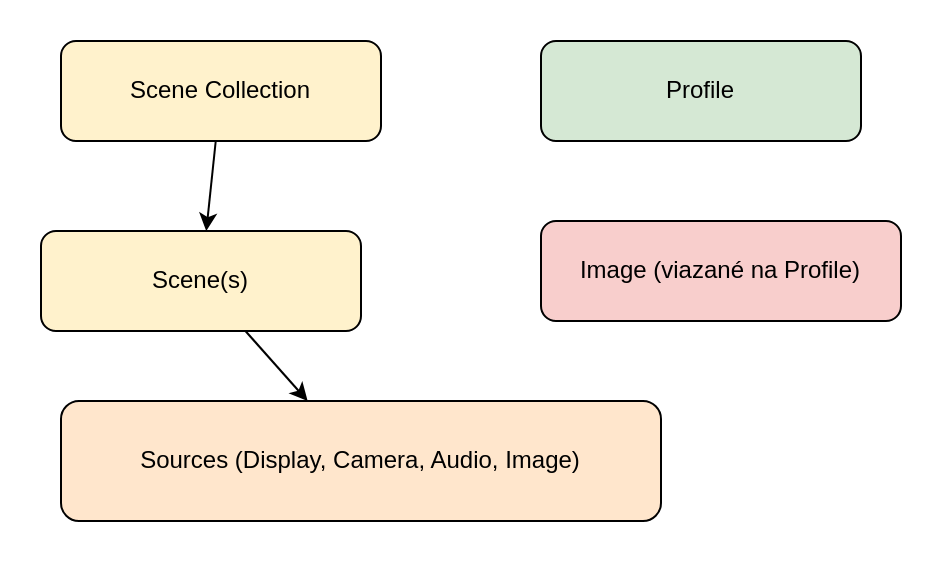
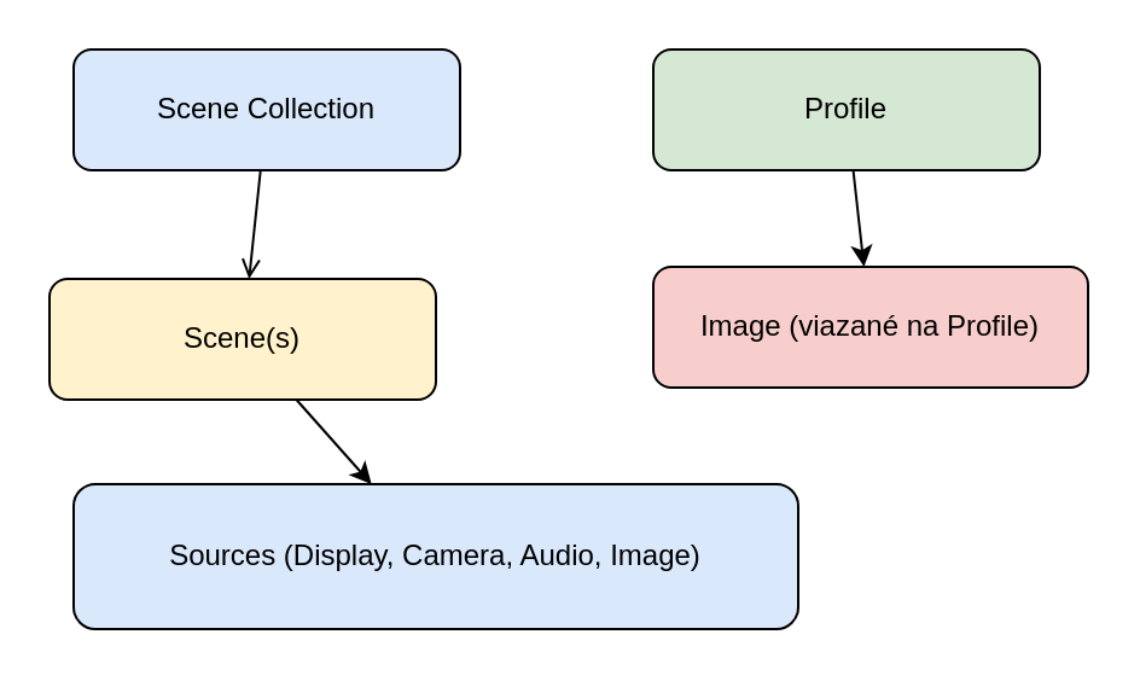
  <mxCell id="0" />
  <mxCell id="1" parent="0" />
- <mxCell id="2" value="Scene Collection" style="rounded=1;whiteSpace=wrap;html=1;fillColor=#fff2cc;" vertex="1" parent="1"><mxGeometry x="30" y="20" width="160" height="50" as="geometry" /></mxCell>
+ <mxCell id="2" value="Scene Collection" style="rounded=1;whiteSpace=wrap;html=1;fillColor=#dae8fc" vertex="1" parent="1"><mxGeometry x="30" y="20" width="160" height="50" as="geometry" /></mxCell>
  <mxCell id="3" value="Profile" style="rounded=1;whiteSpace=wrap;html=1;fillColor=#d5e8d4" vertex="1" parent="1"><mxGeometry x="270" y="20" width="160" height="50" as="geometry" /></mxCell>
  <mxCell id="4" value="Scene(s)" style="rounded=1;whiteSpace=wrap;html=1;fillColor=#fff2cc" vertex="1" parent="1"><mxGeometry x="20" y="115" width="160" height="50" as="geometry" /></mxCell>
- <mxCell id="5" value="Sources (Display, Camera, Audio, Image)" style="rounded=1;whiteSpace=wrap;html=1;fillColor=#ffe6cc" vertex="1" parent="1"><mxGeometry x="30" y="200" width="300" height="60" as="geometry" /></mxCell>
+ <mxCell id="5" value="Sources (Display, Camera, Audio, Image)" style="rounded=1;whiteSpace=wrap;html=1;fillColor=#dae8fc;" vertex="1" parent="1"><mxGeometry x="30" y="200" width="300" height="60" as="geometry" /></mxCell>
  <mxCell id="6" value="Image (viazané na Profile)" style="rounded=1;whiteSpace=wrap;html=1;fillColor=#f8cecc" vertex="1" parent="1"><mxGeometry x="270" y="110" width="180" height="50" as="geometry" /></mxCell>
- <mxCell id="7" edge="1" parent="1" source="2" target="4"><mxGeometry relative="1" as="geometry" /></mxCell>
+ <mxCell id="7" edge="1" parent="1" source="2" target="4" style="endArrow=open;"><mxGeometry relative="1" as="geometry" /></mxCell>
  <mxCell id="8" edge="1" parent="1" source="4" target="5"><mxGeometry relative="1" as="geometry" /></mxCell>
+ <mxCell id="9" edge="1" parent="1" source="3" target="6"><mxGeometry relative="1" as="geometry" /></mxCell>
